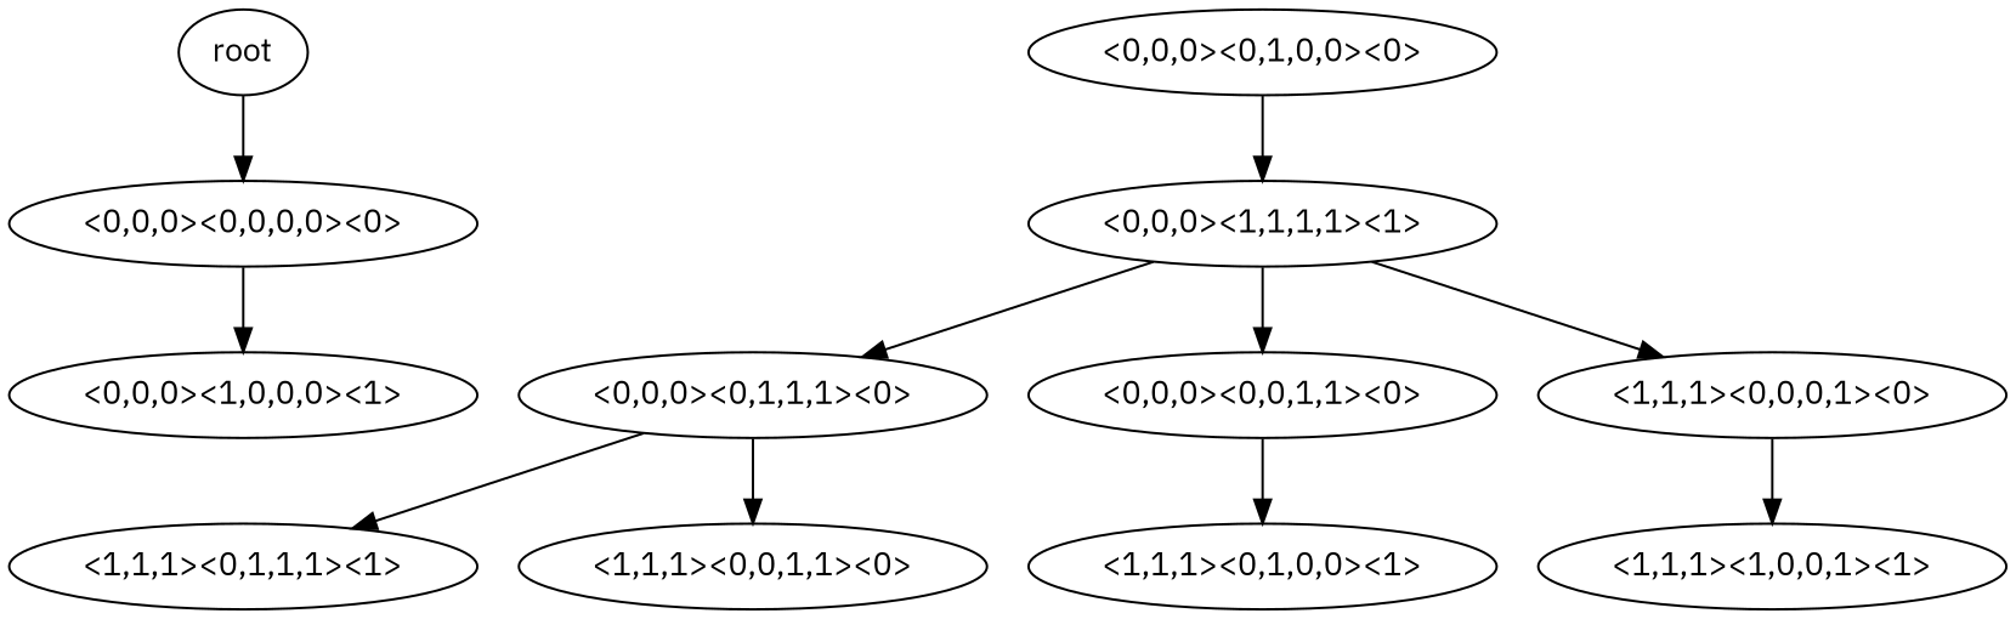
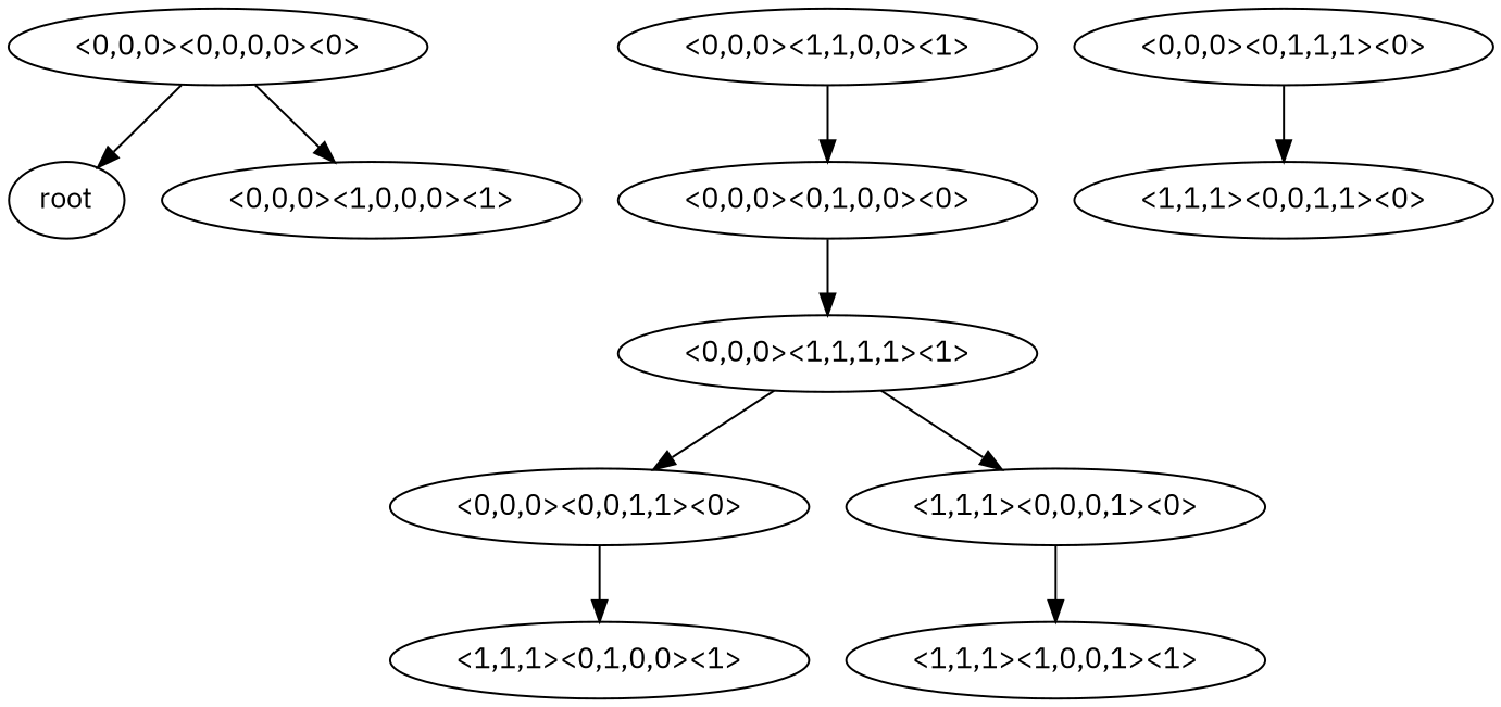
  digraph {
    fontname="IBM Plex Sans"
    node [fontname="IBM Plex Sans"]
    edge [fontname="IBM Plex Sans"]
    root
    "<0,0,0><0,0,0,0><0>"
    "<0,0,0><1,0,0,0><1>"
+   "<0,0,0><1,1,0,0><1>"
    "<0,0,0><0,1,0,0><0>"
    "<0,0,0><1,1,1,1><1>"
    "<0,0,0><0,1,1,1><0>"
    "<0,0,0><0,0,1,1><0>"
    "<1,1,1><0,0,0,1><0>"
-   "<1,1,1><0,1,1,1><1>"
    "<1,1,1><0,0,1,1><0>"
    "<1,1,1><0,1,0,0><1>"
    "<1,1,1><1,0,0,1><1>"
-   root -> "<0,0,0><0,0,0,0><0>"
+   "<0,0,0><0,0,0,0><0>" -> root
    "<0,0,0><0,0,0,0><0>" -> "<0,0,0><1,0,0,0><1>"
+   "<0,0,0><1,1,0,0><1>" -> "<0,0,0><0,1,0,0><0>"
    "<0,0,0><0,1,0,0><0>" -> "<0,0,0><1,1,1,1><1>"
-   "<0,0,0><1,1,1,1><1>" -> "<0,0,0><0,1,1,1><0>"
    "<0,0,0><1,1,1,1><1>" -> "<0,0,0><0,0,1,1><0>"
    "<0,0,0><1,1,1,1><1>" -> "<1,1,1><0,0,0,1><0>"
-   "<0,0,0><0,1,1,1><0>" -> "<1,1,1><0,1,1,1><1>"
    "<0,0,0><0,1,1,1><0>" -> "<1,1,1><0,0,1,1><0>"
    "<0,0,0><0,0,1,1><0>" -> "<1,1,1><0,1,0,0><1>"
    "<1,1,1><0,0,0,1><0>" -> "<1,1,1><1,0,0,1><1>"
  }
